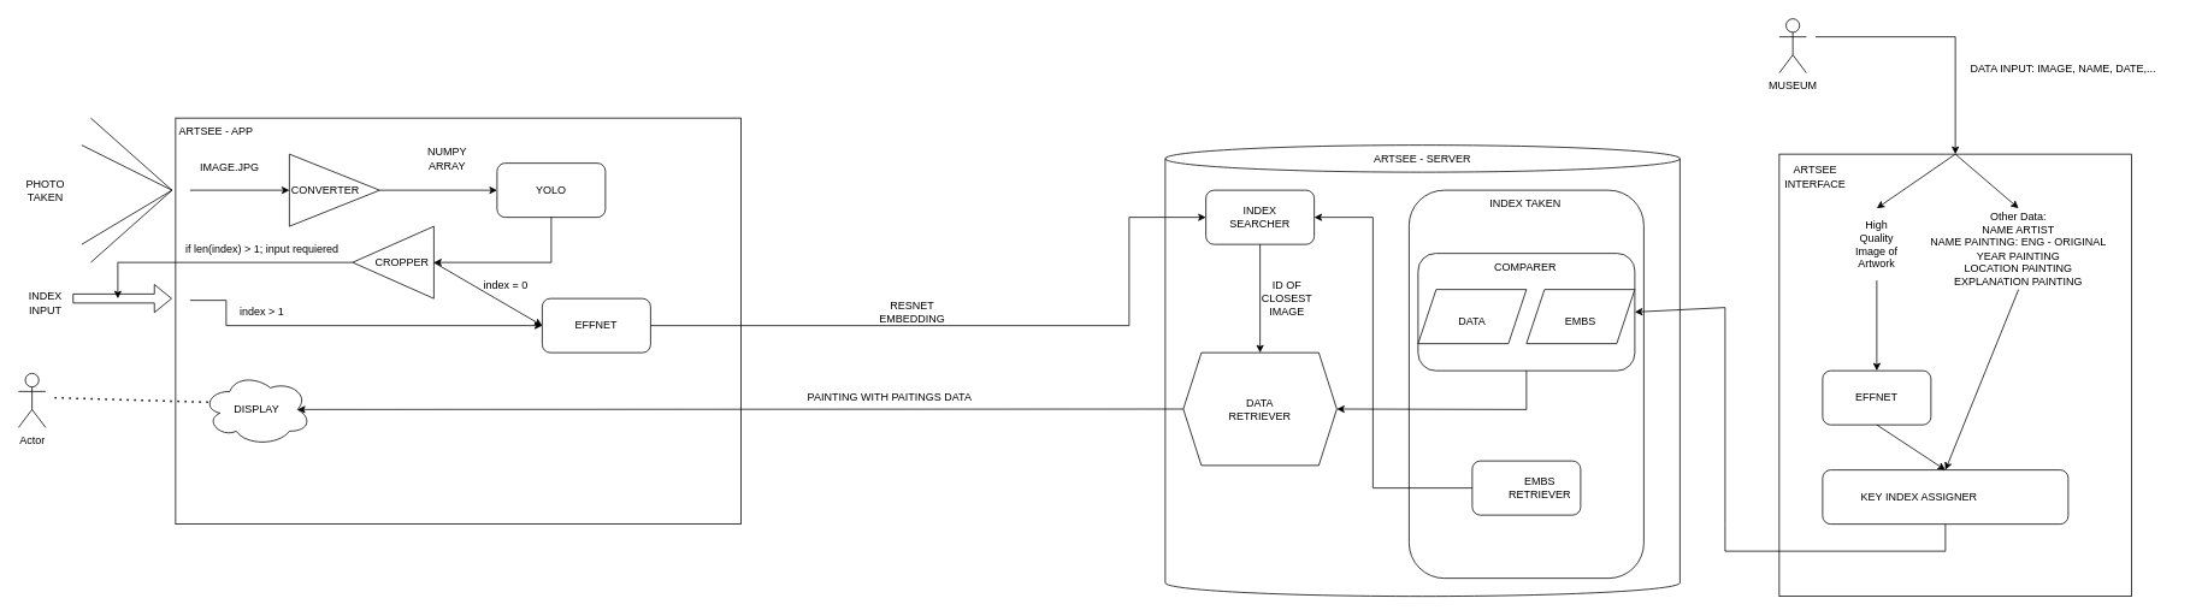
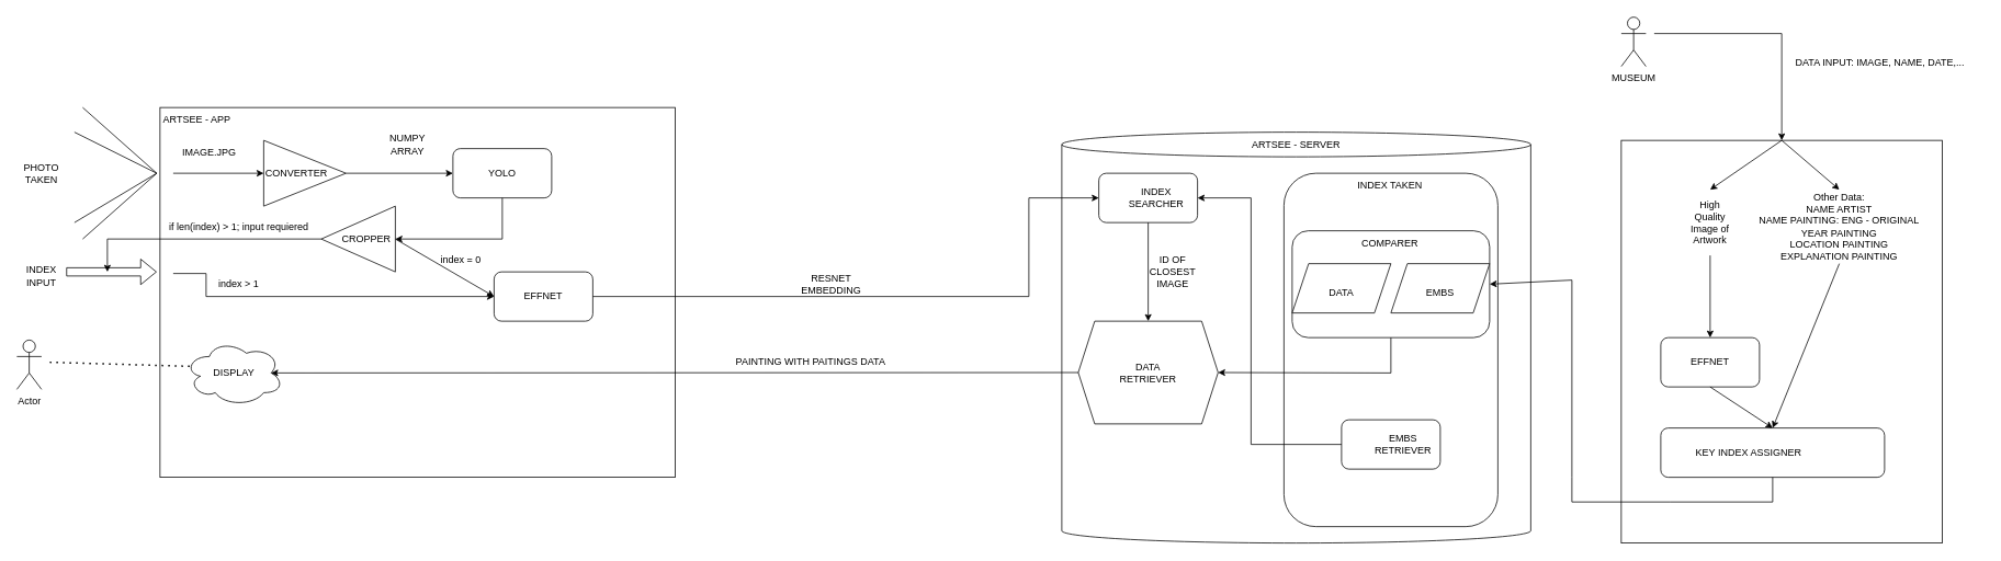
  <mxCell id="0" />
  <mxCell id="1" parent="0" />
  <mxCell id="2" value="" style="shape=cylinder3;whiteSpace=wrap;html=1;boundedLbl=1;backgroundOutline=1;size=15;" vertex="1" parent="1"><mxGeometry x="1290" y="160" width="570" height="500" as="geometry" /></mxCell>
  <mxCell id="3" value="" style="rounded=1;whiteSpace=wrap;html=1;" vertex="1" parent="1"><mxGeometry x="1560" y="210" width="260" height="430" as="geometry" /></mxCell>
  <mxCell id="4" value="" style="rounded=1;whiteSpace=wrap;html=1;" vertex="1" parent="1"><mxGeometry x="1570" y="280" width="240" height="130" as="geometry" /></mxCell>
  <mxCell id="5" value="" style="endArrow=none;html=1;rounded=0;" edge="1" parent="1"><mxGeometry width="50" height="50" relative="1" as="geometry"><mxPoint x="100" y="290" as="sourcePoint" /><mxPoint x="100" y="130" as="targetPoint" /><Array as="points"><mxPoint x="190" y="210" /></Array></mxGeometry></mxCell>
  <mxCell id="6" value="" style="endArrow=none;html=1;rounded=0;" edge="1" parent="1"><mxGeometry width="50" height="50" relative="1" as="geometry"><mxPoint x="90" y="160" as="sourcePoint" /><mxPoint x="90" y="270" as="targetPoint" /><Array as="points"><mxPoint x="190" y="210" /></Array></mxGeometry></mxCell>
  <mxCell id="7" value="" style="rounded=0;whiteSpace=wrap;html=1;" vertex="1" parent="1"><mxGeometry x="194" y="130" width="626" height="450" as="geometry" /></mxCell>
  <mxCell id="8" value="ARTSEE - APP" style="text;html=1;strokeColor=none;fillColor=none;align=center;verticalAlign=middle;whiteSpace=wrap;rounded=0;" vertex="1" parent="1"><mxGeometry x="194" y="130" width="90" height="30" as="geometry" /></mxCell>
  <mxCell id="9" value="" style="triangle;whiteSpace=wrap;html=1;" vertex="1" parent="1"><mxGeometry x="320" y="170" width="100" height="80" as="geometry" /></mxCell>
  <mxCell id="10" value="" style="endArrow=classic;html=1;rounded=0;entryX=0;entryY=0.5;entryDx=0;entryDy=0;" edge="1" parent="1" target="9"><mxGeometry width="50" height="50" relative="1" as="geometry"><mxPoint x="210" y="210" as="sourcePoint" /><mxPoint x="290" y="200" as="targetPoint" /></mxGeometry></mxCell>
  <mxCell id="11" value="IMAGE.JPG" style="text;html=1;strokeColor=none;fillColor=none;align=center;verticalAlign=middle;whiteSpace=wrap;rounded=0;" vertex="1" parent="1"><mxGeometry x="224" y="170" width="60" height="30" as="geometry" /></mxCell>
  <mxCell id="12" value="CONVERTER" style="text;html=1;strokeColor=none;fillColor=none;align=center;verticalAlign=middle;whiteSpace=wrap;rounded=0;" vertex="1" parent="1"><mxGeometry x="330" y="195" width="60" height="30" as="geometry" /></mxCell>
  <mxCell id="13" value="" style="rounded=1;whiteSpace=wrap;html=1;" vertex="1" parent="1"><mxGeometry x="550" y="180" width="120" height="60" as="geometry" /></mxCell>
  <mxCell id="14" value="" style="endArrow=classic;html=1;rounded=0;entryX=0;entryY=0.5;entryDx=0;entryDy=0;exitX=1;exitY=0.5;exitDx=0;exitDy=0;" edge="1" parent="1" source="9" target="13"><mxGeometry width="50" height="50" relative="1" as="geometry"><mxPoint x="360" y="260" as="sourcePoint" /><mxPoint x="410" y="210" as="targetPoint" /></mxGeometry></mxCell>
  <mxCell id="15" value="YOLO" style="text;html=1;strokeColor=none;fillColor=none;align=center;verticalAlign=middle;whiteSpace=wrap;rounded=0;" vertex="1" parent="1"><mxGeometry x="570" y="195" width="80" height="30" as="geometry" /></mxCell>
  <mxCell id="16" value="NUMPY ARRAY" style="text;html=1;strokeColor=none;fillColor=none;align=center;verticalAlign=middle;whiteSpace=wrap;rounded=0;" vertex="1" parent="1"><mxGeometry x="465" y="160" width="60" height="30" as="geometry" /></mxCell>
  <mxCell id="17" value="" style="shape=flexArrow;endArrow=classic;html=1;rounded=0;" edge="1" parent="1"><mxGeometry width="50" height="50" relative="1" as="geometry"><mxPoint x="80" y="330" as="sourcePoint" /><mxPoint x="190" y="330" as="targetPoint" /></mxGeometry></mxCell>
  <mxCell id="18" value="" style="endArrow=classic;html=1;rounded=0;exitX=1;exitY=0.5;exitDx=0;exitDy=0;" edge="1" parent="1" source="23"><mxGeometry width="50" height="50" relative="1" as="geometry"><mxPoint x="440" y="260" as="sourcePoint" /><mxPoint x="130" y="330" as="targetPoint" /><Array as="points"><mxPoint x="130" y="290" /></Array></mxGeometry></mxCell>
  <mxCell id="19" value="if len(index) &amp;gt; 1; input requiered" style="text;html=1;strokeColor=none;fillColor=none;align=center;verticalAlign=middle;whiteSpace=wrap;rounded=0;" vertex="1" parent="1"><mxGeometry x="200" y="260" width="180" height="30" as="geometry" /></mxCell>
  <mxCell id="20" value="PHOTO TAKEN" style="text;html=1;strokeColor=none;fillColor=none;align=center;verticalAlign=middle;whiteSpace=wrap;rounded=0;" vertex="1" parent="1"><mxGeometry x="20" y="195" width="60" height="30" as="geometry" /></mxCell>
  <mxCell id="21" value="INDEX INPUT" style="text;html=1;strokeColor=none;fillColor=none;align=center;verticalAlign=middle;whiteSpace=wrap;rounded=0;" vertex="1" parent="1"><mxGeometry x="20" y="320" width="60" height="30" as="geometry" /></mxCell>
  <mxCell id="22" value="" style="endArrow=classic;html=1;rounded=0;exitX=0.5;exitY=1;exitDx=0;exitDy=0;" edge="1" parent="1" source="13" target="23"><mxGeometry width="50" height="50" relative="1" as="geometry"><mxPoint x="610" y="240" as="sourcePoint" /><mxPoint x="130" y="330" as="targetPoint" /><Array as="points"><mxPoint x="610" y="290" /></Array></mxGeometry></mxCell>
  <mxCell id="23" value="" style="triangle;whiteSpace=wrap;html=1;rotation=-180;" vertex="1" parent="1"><mxGeometry x="390" y="250" width="90" height="80" as="geometry" /></mxCell>
  <mxCell id="24" value="CROPPER" style="text;html=1;strokeColor=none;fillColor=none;align=center;verticalAlign=middle;whiteSpace=wrap;rounded=0;" vertex="1" parent="1"><mxGeometry x="420" y="275" width="50" height="30" as="geometry" /></mxCell>
  <mxCell id="25" value="" style="rounded=1;whiteSpace=wrap;html=1;" vertex="1" parent="1"><mxGeometry x="600" y="330" width="120" height="60" as="geometry" /></mxCell>
  <mxCell id="26" value="" style="endArrow=classic;html=1;rounded=0;entryX=0;entryY=0.5;entryDx=0;entryDy=0;" edge="1" parent="1" target="25"><mxGeometry width="50" height="50" relative="1" as="geometry"><mxPoint x="210" y="332" as="sourcePoint" /><mxPoint x="340" y="320" as="targetPoint" /><Array as="points"><mxPoint x="250" y="332" /><mxPoint x="250" y="360" /></Array></mxGeometry></mxCell>
  <mxCell id="27" value="" style="endArrow=classic;html=1;rounded=0;exitX=0;exitY=0.5;exitDx=0;exitDy=0;entryX=0;entryY=0.5;entryDx=0;entryDy=0;" edge="1" parent="1" source="23" target="25"><mxGeometry width="50" height="50" relative="1" as="geometry"><mxPoint x="440" y="260" as="sourcePoint" /><mxPoint x="490" y="210" as="targetPoint" /></mxGeometry></mxCell>
  <mxCell id="28" value="index &amp;gt; 1" style="text;html=1;strokeColor=none;fillColor=none;align=center;verticalAlign=middle;whiteSpace=wrap;rounded=0;" vertex="1" parent="1"><mxGeometry x="260" y="330" width="60" height="30" as="geometry" /></mxCell>
  <mxCell id="29" value="index = 0" style="text;html=1;strokeColor=none;fillColor=none;align=center;verticalAlign=middle;whiteSpace=wrap;rounded=0;" vertex="1" parent="1"><mxGeometry x="530" y="300" width="60" height="30" as="geometry" /></mxCell>
  <mxCell id="30" value="EFFNET" style="text;html=1;strokeColor=none;fillColor=none;align=center;verticalAlign=middle;whiteSpace=wrap;rounded=0;" vertex="1" parent="1"><mxGeometry x="630" y="345" width="60" height="30" as="geometry" /></mxCell>
  <mxCell id="31" value="ARTSEE - SERVER" style="text;html=1;strokeColor=none;fillColor=none;align=center;verticalAlign=middle;whiteSpace=wrap;rounded=0;" vertex="1" parent="1"><mxGeometry x="1510" y="160" width="130" height="30" as="geometry" /></mxCell>
  <mxCell id="32" value="" style="endArrow=classic;html=1;rounded=0;exitX=1;exitY=0.5;exitDx=0;exitDy=0;entryX=0;entryY=0.5;entryDx=0;entryDy=0;" edge="1" parent="1" source="25" target="33"><mxGeometry width="50" height="50" relative="1" as="geometry"><mxPoint x="890" y="380" as="sourcePoint" /><mxPoint x="940" y="330" as="targetPoint" /><Array as="points"><mxPoint x="1250" y="360" /><mxPoint x="1250" y="240" /></Array></mxGeometry></mxCell>
  <mxCell id="33" value="" style="rounded=1;whiteSpace=wrap;html=1;" vertex="1" parent="1"><mxGeometry x="1335" y="210" width="120" height="60" as="geometry" /></mxCell>
- <mxCell id="34" value="INDEX SEARCHER" style="text;html=1;strokeColor=none;fillColor=none;align=center;verticalAlign=middle;whiteSpace=wrap;rounded=0;" vertex="1" parent="1"><mxGeometry x="1365" y="225" width="60" height="30" as="geometry" /></mxCell>
+ <mxCell id="34" value="INDEX SEARCHER" style="text;html=1;strokeColor=none;fillColor=none;align=center;verticalAlign=middle;whiteSpace=wrap;rounded=0;" vertex="1" parent="1"><mxGeometry x="1375" y="225" width="60" height="30" as="geometry" /></mxCell>
  <mxCell id="35" value="RESNET EMBEDDING" style="text;html=1;strokeColor=none;fillColor=none;align=center;verticalAlign=middle;whiteSpace=wrap;rounded=0;" vertex="1" parent="1"><mxGeometry x="980" y="330" width="60" height="30" as="geometry" /></mxCell>
  <mxCell id="36" value="INDEX TAKEN" style="text;html=1;strokeColor=none;fillColor=none;align=center;verticalAlign=middle;whiteSpace=wrap;rounded=0;" vertex="1" parent="1"><mxGeometry x="1634" y="210" width="110" height="30" as="geometry" /></mxCell>
  <mxCell id="37" value="" style="shape=parallelogram;perimeter=parallelogramPerimeter;whiteSpace=wrap;html=1;fixedSize=1;" vertex="1" parent="1"><mxGeometry x="1570" y="320" width="120" height="60" as="geometry" /></mxCell>
  <mxCell id="38" value="" style="shape=parallelogram;perimeter=parallelogramPerimeter;whiteSpace=wrap;html=1;fixedSize=1;" vertex="1" parent="1"><mxGeometry x="1690" y="320" width="120" height="60" as="geometry" /></mxCell>
  <mxCell id="39" value="DATA" style="text;html=1;strokeColor=none;fillColor=none;align=center;verticalAlign=middle;whiteSpace=wrap;rounded=0;" vertex="1" parent="1"><mxGeometry x="1600" y="340" width="60" height="30" as="geometry" /></mxCell>
  <mxCell id="40" value="EMBS" style="text;html=1;strokeColor=none;fillColor=none;align=center;verticalAlign=middle;whiteSpace=wrap;rounded=0;" vertex="1" parent="1"><mxGeometry x="1720" y="340" width="60" height="30" as="geometry" /></mxCell>
  <mxCell id="41" value="COMPARER" style="text;html=1;strokeColor=none;fillColor=none;align=center;verticalAlign=middle;whiteSpace=wrap;rounded=0;" vertex="1" parent="1"><mxGeometry x="1659" y="280" width="60" height="30" as="geometry" /></mxCell>
  <mxCell id="42" value="" style="rounded=1;whiteSpace=wrap;html=1;" vertex="1" parent="1"><mxGeometry x="1630" y="510" width="120" height="60" as="geometry" /></mxCell>
  <mxCell id="43" value="MUSEUM" style="shape=umlActor;verticalLabelPosition=bottom;verticalAlign=top;html=1;outlineConnect=0;" vertex="1" parent="1"><mxGeometry x="1970" y="20" width="30" height="60" as="geometry" /></mxCell>
  <mxCell id="44" value="" style="rounded=0;whiteSpace=wrap;html=1;" vertex="1" parent="1"><mxGeometry x="1970" y="170" width="390" height="490" as="geometry" /></mxCell>
- <mxCell id="45" value="ARTSEE INTERFACE" style="text;html=1;strokeColor=none;fillColor=none;align=center;verticalAlign=middle;whiteSpace=wrap;rounded=0;" vertex="1" parent="1"><mxGeometry x="1980" y="180" width="60" height="30" as="geometry" /></mxCell>
  <mxCell id="46" value="" style="endArrow=classic;html=1;rounded=0;entryX=0.5;entryY=0;entryDx=0;entryDy=0;" edge="1" parent="1" target="44"><mxGeometry width="50" height="50" relative="1" as="geometry"><mxPoint x="2010" y="40" as="sourcePoint" /><mxPoint x="2180" y="30" as="targetPoint" /><Array as="points"><mxPoint x="2165" y="40" /></Array></mxGeometry></mxCell>
  <mxCell id="47" value="DATA INPUT: IMAGE, NAME, DATE,..." style="text;html=1;strokeColor=none;fillColor=none;align=left;verticalAlign=middle;whiteSpace=wrap;rounded=0;" vertex="1" parent="1"><mxGeometry x="2180" y="60" width="230" height="30" as="geometry" /></mxCell>
  <mxCell id="48" value="High Quality Image of Artwork" style="text;html=1;strokeColor=none;fillColor=none;align=center;verticalAlign=middle;whiteSpace=wrap;rounded=0;" vertex="1" parent="1"><mxGeometry x="2048" y="230" width="60" height="80" as="geometry" /></mxCell>
  <mxCell id="49" value="Other Data: &lt;br&gt;NAME ARTIST&lt;br&gt;NAME PAINTING: ENG - ORIGINAL&lt;br&gt;YEAR PAINTING&lt;br&gt;LOCATION PAINTING&lt;br&gt;EXPLANATION PAINTING" style="text;html=1;strokeColor=none;fillColor=none;align=center;verticalAlign=middle;whiteSpace=wrap;rounded=0;" vertex="1" parent="1"><mxGeometry x="2120" y="230" width="230" height="90" as="geometry" /></mxCell>
  <mxCell id="50" value="" style="endArrow=classic;html=1;rounded=0;exitX=0.5;exitY=0;exitDx=0;exitDy=0;entryX=0.5;entryY=0;entryDx=0;entryDy=0;" edge="1" parent="1" source="44" target="48"><mxGeometry width="50" height="50" relative="1" as="geometry"><mxPoint x="2090" y="400" as="sourcePoint" /><mxPoint x="2140" y="350" as="targetPoint" /></mxGeometry></mxCell>
  <mxCell id="51" value="" style="endArrow=classic;html=1;rounded=0;entryX=0.5;entryY=0;entryDx=0;entryDy=0;exitX=0.5;exitY=0;exitDx=0;exitDy=0;" edge="1" parent="1" source="44" target="49"><mxGeometry width="50" height="50" relative="1" as="geometry"><mxPoint x="2160" y="170" as="sourcePoint" /><mxPoint x="2180" y="360" as="targetPoint" /></mxGeometry></mxCell>
  <mxCell id="52" value="EFFNET" style="rounded=1;whiteSpace=wrap;html=1;" vertex="1" parent="1"><mxGeometry x="2018" y="410" width="120" height="60" as="geometry" /></mxCell>
  <mxCell id="53" value="" style="endArrow=classic;html=1;rounded=0;exitX=0.5;exitY=1;exitDx=0;exitDy=0;entryX=0.5;entryY=0;entryDx=0;entryDy=0;" edge="1" parent="1" source="48" target="52"><mxGeometry width="50" height="50" relative="1" as="geometry"><mxPoint x="2090" y="590" as="sourcePoint" /><mxPoint x="2140" y="540" as="targetPoint" /></mxGeometry></mxCell>
  <mxCell id="54" value="" style="rounded=1;whiteSpace=wrap;html=1;" vertex="1" parent="1"><mxGeometry x="2018" y="520" width="272" height="60" as="geometry" /></mxCell>
  <mxCell id="55" value="KEY INDEX ASSIGNER" style="text;html=1;strokeColor=none;fillColor=none;align=center;verticalAlign=middle;whiteSpace=wrap;rounded=0;" vertex="1" parent="1"><mxGeometry x="2035" y="535" width="180" height="30" as="geometry" /></mxCell>
  <mxCell id="56" value="" style="endArrow=classic;html=1;rounded=0;exitX=0.5;exitY=1;exitDx=0;exitDy=0;entryX=0.5;entryY=0;entryDx=0;entryDy=0;" edge="1" parent="1" source="52" target="54"><mxGeometry width="50" height="50" relative="1" as="geometry"><mxPoint x="2220" y="470" as="sourcePoint" /><mxPoint x="2270" y="420" as="targetPoint" /></mxGeometry></mxCell>
  <mxCell id="57" value="" style="endArrow=classic;html=1;rounded=0;entryX=0.5;entryY=0;entryDx=0;entryDy=0;exitX=0.5;exitY=1;exitDx=0;exitDy=0;" edge="1" parent="1" source="49" target="54"><mxGeometry width="50" height="50" relative="1" as="geometry"><mxPoint x="2200" y="460" as="sourcePoint" /><mxPoint x="2250" y="410" as="targetPoint" /></mxGeometry></mxCell>
  <mxCell id="58" value="" style="endArrow=classic;html=1;rounded=0;exitX=0.5;exitY=1;exitDx=0;exitDy=0;entryX=1;entryY=0.5;entryDx=0;entryDy=0;" edge="1" parent="1" source="54" target="4"><mxGeometry width="50" height="50" relative="1" as="geometry"><mxPoint x="2010" y="760" as="sourcePoint" /><mxPoint x="2060" y="710" as="targetPoint" /><Array as="points"><mxPoint x="2154" y="610" /><mxPoint x="2030" y="610" /><mxPoint x="1910" y="610" /><mxPoint x="1910" y="580" /><mxPoint x="1910" y="340" /></Array></mxGeometry></mxCell>
  <mxCell id="59" value="EMBS RETRIEVER" style="text;html=1;strokeColor=none;fillColor=none;align=center;verticalAlign=middle;whiteSpace=wrap;rounded=0;" vertex="1" parent="1"><mxGeometry x="1675" y="525" width="60" height="30" as="geometry" /></mxCell>
  <mxCell id="60" value="" style="endArrow=classic;html=1;rounded=0;exitX=0;exitY=0.5;exitDx=0;exitDy=0;entryX=1;entryY=0.5;entryDx=0;entryDy=0;" edge="1" parent="1" source="42" target="33"><mxGeometry width="50" height="50" relative="1" as="geometry"><mxPoint x="1590" y="540" as="sourcePoint" /><mxPoint x="1640" y="490" as="targetPoint" /><Array as="points"><mxPoint x="1520" y="540" /><mxPoint x="1520" y="240" /></Array></mxGeometry></mxCell>
  <mxCell id="61" value="" style="shape=hexagon;perimeter=hexagonPerimeter2;whiteSpace=wrap;html=1;fixedSize=1;" vertex="1" parent="1"><mxGeometry x="1310" y="390" width="170" height="125" as="geometry" /></mxCell>
  <mxCell id="62" value="" style="endArrow=classic;html=1;rounded=0;exitX=0.5;exitY=1;exitDx=0;exitDy=0;entryX=0.5;entryY=0;entryDx=0;entryDy=0;" edge="1" parent="1" source="33" target="61"><mxGeometry width="50" height="50" relative="1" as="geometry"><mxPoint x="1360" y="390" as="sourcePoint" /><mxPoint x="1410" y="340" as="targetPoint" /></mxGeometry></mxCell>
  <mxCell id="63" value="ID OF CLOSEST IMAGE" style="text;html=1;strokeColor=none;fillColor=none;align=center;verticalAlign=middle;whiteSpace=wrap;rounded=0;" vertex="1" parent="1"><mxGeometry x="1395" y="315" width="60" height="30" as="geometry" /></mxCell>
  <mxCell id="64" value="DATA RETRIEVER" style="text;html=1;strokeColor=none;fillColor=none;align=center;verticalAlign=middle;whiteSpace=wrap;rounded=0;" vertex="1" parent="1"><mxGeometry x="1365" y="438" width="60" height="30" as="geometry" /></mxCell>
  <mxCell id="65" value="" style="endArrow=classic;html=1;rounded=0;exitX=0.5;exitY=1;exitDx=0;exitDy=0;entryX=1;entryY=0.5;entryDx=0;entryDy=0;" edge="1" parent="1" source="4" target="61"><mxGeometry width="50" height="50" relative="1" as="geometry"><mxPoint x="1420" y="600" as="sourcePoint" /><mxPoint x="1470" y="550" as="targetPoint" /><Array as="points"><mxPoint x="1690" y="453" /></Array></mxGeometry></mxCell>
  <mxCell id="66" value="" style="ellipse;shape=cloud;whiteSpace=wrap;html=1;" vertex="1" parent="1"><mxGeometry x="224" y="413" width="120" height="80" as="geometry" /></mxCell>
  <mxCell id="67" value="" style="endArrow=classic;html=1;rounded=0;exitX=0;exitY=0.5;exitDx=0;exitDy=0;entryX=0.875;entryY=0.5;entryDx=0;entryDy=0;entryPerimeter=0;" edge="1" parent="1" source="61" target="66"><mxGeometry width="50" height="50" relative="1" as="geometry"><mxPoint x="710" y="780" as="sourcePoint" /><mxPoint x="760" y="730" as="targetPoint" /></mxGeometry></mxCell>
  <mxCell id="68" value="PAINTING WITH PAITINGS DATA" style="text;html=1;strokeColor=none;fillColor=none;align=center;verticalAlign=middle;whiteSpace=wrap;rounded=0;" vertex="1" parent="1"><mxGeometry x="860" y="425" width="250" height="30" as="geometry" /></mxCell>
  <mxCell id="69" value="DISPLAY" style="text;html=1;strokeColor=none;fillColor=none;align=center;verticalAlign=middle;whiteSpace=wrap;rounded=0;" vertex="1" parent="1"><mxGeometry x="254" y="438" width="60" height="30" as="geometry" /></mxCell>
  <mxCell id="70" value="Actor" style="shape=umlActor;verticalLabelPosition=bottom;verticalAlign=top;html=1;outlineConnect=0;" vertex="1" parent="1"><mxGeometry x="20" y="413" width="30" height="60" as="geometry" /></mxCell>
  <mxCell id="71" value="" style="endArrow=none;dashed=1;html=1;dashPattern=1 3;strokeWidth=2;rounded=0;entryX=0.07;entryY=0.4;entryDx=0;entryDy=0;entryPerimeter=0;" edge="1" parent="1" target="66"><mxGeometry width="50" height="50" relative="1" as="geometry"><mxPoint x="60" y="440" as="sourcePoint" /><mxPoint x="150" y="510" as="targetPoint" /></mxGeometry></mxCell>
